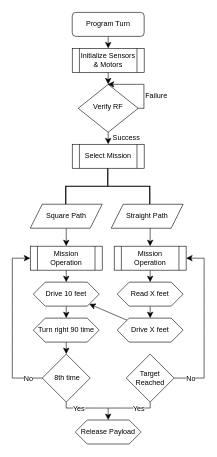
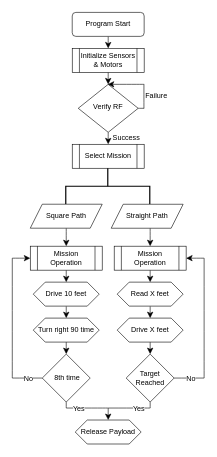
  <mxCell id="0" />
  <mxCell id="1" parent="0" />
  <mxCell id="2" style="edgeStyle=none;curved=1;rounded=0;orthogonalLoop=1;jettySize=auto;html=1;entryX=0.5;entryY=0;entryDx=0;entryDy=0;fontSize=12;startSize=8;endSize=8;" parent="1" source="3" target="9" edge="1"><mxGeometry relative="1" as="geometry" /></mxCell>
- <mxCell id="3" value="Program Turn" style="rounded=1;whiteSpace=wrap;html=1;fontSize=12;glass=0;strokeWidth=1;shadow=0;" parent="1" vertex="1"><mxGeometry x="120" y="20" width="120" height="40" as="geometry" /></mxCell>
+ <mxCell id="3" value="Program Start" style="rounded=1;whiteSpace=wrap;html=1;fontSize=12;glass=0;strokeWidth=1;shadow=0;" parent="1" vertex="1"><mxGeometry x="120" y="20" width="120" height="40" as="geometry" /></mxCell>
  <mxCell id="4" style="edgeStyle=none;curved=1;rounded=0;orthogonalLoop=1;jettySize=auto;html=1;entryX=0.5;entryY=0;entryDx=0;entryDy=0;fontSize=12;startSize=8;endSize=8;" edge="1" parent="1" source="6" target="10"><mxGeometry relative="1" as="geometry" /></mxCell>
  <mxCell id="5" value="Success" style="edgeLabel;html=1;align=center;verticalAlign=middle;resizable=0;points=[];fontSize=12;" vertex="1" connectable="0" parent="4"><mxGeometry x="-0.245" y="1" relative="1" as="geometry"><mxPoint x="28" as="offset" /></mxGeometry></mxCell>
  <mxCell id="6" value="Verify RF" style="rhombus;whiteSpace=wrap;html=1;shadow=0;fontFamily=Helvetica;fontSize=12;align=center;strokeWidth=1;spacing=6;spacingTop=-4;" parent="1" vertex="1"><mxGeometry x="130" y="140" width="100" height="80" as="geometry" /></mxCell>
  <mxCell id="7" style="edgeStyle=none;curved=1;rounded=0;orthogonalLoop=1;jettySize=auto;html=1;entryX=0.5;entryY=0;entryDx=0;entryDy=0;fontSize=12;startSize=8;endSize=8;" edge="1" parent="1" target="18"><mxGeometry relative="1" as="geometry"><mxPoint x="110" y="380" as="sourcePoint" /></mxGeometry></mxCell>
  <mxCell id="8" style="edgeStyle=none;curved=1;rounded=0;orthogonalLoop=1;jettySize=auto;html=1;fontSize=12;startSize=8;endSize=8;" parent="1" source="9" target="6" edge="1"><mxGeometry relative="1" as="geometry" /></mxCell>
  <mxCell id="9" value="Initialize Sensors &amp;amp; Motors" style="shape=process;whiteSpace=wrap;html=1;backgroundOutline=1;" parent="1" vertex="1"><mxGeometry x="120" y="80" width="120" height="40" as="geometry" /></mxCell>
  <mxCell id="10" value="Select Mission" style="shape=process;whiteSpace=wrap;html=1;backgroundOutline=1;" vertex="1" parent="1"><mxGeometry x="120" y="240" width="120" height="40" as="geometry" /></mxCell>
  <mxCell id="11" value="" style="strokeWidth=2;html=1;shape=mxgraph.flowchart.annotation_2;align=left;labelPosition=right;pointerEvents=1;rotation=90;" vertex="1" parent="1"><mxGeometry x="149.3" y="239.93" width="60" height="140.15" as="geometry" /></mxCell>
  <mxCell id="12" style="edgeStyle=none;curved=1;rounded=0;orthogonalLoop=1;jettySize=auto;html=1;entryX=0.5;entryY=0;entryDx=0;entryDy=0;fontSize=12;startSize=8;endSize=8;" edge="1" parent="1" target="30"><mxGeometry relative="1" as="geometry"><mxPoint x="250" y="380" as="sourcePoint" /></mxGeometry></mxCell>
  <mxCell id="13" value="" style="endArrow=classic;html=1;rounded=0;fontSize=12;startSize=8;endSize=8;curved=1;" edge="1" parent="1"><mxGeometry width="50" height="50" relative="1" as="geometry"><mxPoint x="240" y="140" as="sourcePoint" /><mxPoint x="179.3" y="140" as="targetPoint" /></mxGeometry></mxCell>
  <mxCell id="14" value="" style="endArrow=none;html=1;rounded=0;fontSize=12;startSize=8;endSize=8;curved=1;exitX=1;exitY=0.5;exitDx=0;exitDy=0;" edge="1" parent="1"><mxGeometry width="50" height="50" relative="1" as="geometry"><mxPoint x="239.61" y="180" as="sourcePoint" /><mxPoint x="239.61" y="140" as="targetPoint" /></mxGeometry></mxCell>
  <mxCell id="15" value="Failure" style="edgeLabel;html=1;align=center;verticalAlign=middle;resizable=0;points=[];fontSize=12;" vertex="1" connectable="0" parent="14"><mxGeometry x="0.113" relative="1" as="geometry"><mxPoint x="20" as="offset" /></mxGeometry></mxCell>
  <mxCell id="16" value="" style="endArrow=none;html=1;rounded=0;fontSize=12;startSize=8;endSize=8;curved=1;exitX=1;exitY=0.5;exitDx=0;exitDy=0;" edge="1" parent="1" source="6"><mxGeometry width="50" height="50" relative="1" as="geometry"><mxPoint x="190" y="190" as="sourcePoint" /><mxPoint x="240" y="180" as="targetPoint" /></mxGeometry></mxCell>
  <mxCell id="17" style="edgeStyle=none;curved=1;rounded=0;orthogonalLoop=1;jettySize=auto;html=1;entryX=0.5;entryY=0;entryDx=0;entryDy=0;fontSize=12;startSize=8;endSize=8;" edge="1" parent="1" source="18" target="20"><mxGeometry relative="1" as="geometry" /></mxCell>
  <mxCell id="18" value="Mission Operation" style="shape=process;whiteSpace=wrap;html=1;backgroundOutline=1;" vertex="1" parent="1"><mxGeometry x="50" y="410" width="120" height="40" as="geometry" /></mxCell>
  <mxCell id="19" style="edgeStyle=none;curved=1;rounded=0;orthogonalLoop=1;jettySize=auto;html=1;entryX=0.5;entryY=0;entryDx=0;entryDy=0;fontSize=12;startSize=8;endSize=8;" edge="1" parent="1" source="20" target="22"><mxGeometry relative="1" as="geometry" /></mxCell>
  <mxCell id="20" value="Drive 10 feet" style="shape=hexagon;perimeter=hexagonPerimeter2;whiteSpace=wrap;html=1;fixedSize=1;" vertex="1" parent="1"><mxGeometry x="55" y="470" width="110" height="40" as="geometry" /></mxCell>
  <mxCell id="21" style="edgeStyle=none;curved=1;rounded=0;orthogonalLoop=1;jettySize=auto;html=1;entryX=0.5;entryY=0;entryDx=0;entryDy=0;fontSize=12;startSize=8;endSize=8;" edge="1" parent="1" source="22" target="23"><mxGeometry relative="1" as="geometry" /></mxCell>
  <mxCell id="22" value="Turn right 90 time" style="shape=hexagon;perimeter=hexagonPerimeter2;whiteSpace=wrap;html=1;fixedSize=1;" vertex="1" parent="1"><mxGeometry x="55" y="530" width="110" height="40" as="geometry" /></mxCell>
  <mxCell id="23" value="&amp;nbsp;8th time" style="rhombus;whiteSpace=wrap;html=1;" vertex="1" parent="1"><mxGeometry x="70" y="590" width="80" height="80" as="geometry" /></mxCell>
  <mxCell id="24" value="" style="endArrow=classic;html=1;rounded=0;fontSize=12;startSize=8;endSize=8;curved=1;" edge="1" parent="1"><mxGeometry width="50" height="50" relative="1" as="geometry"><mxPoint x="20" y="430" as="sourcePoint" /><mxPoint x="50" y="430" as="targetPoint" /></mxGeometry></mxCell>
  <mxCell id="25" value="" style="endArrow=none;html=1;rounded=0;fontSize=12;startSize=8;endSize=8;curved=1;" edge="1" parent="1"><mxGeometry width="50" height="50" relative="1" as="geometry"><mxPoint x="20" y="630" as="sourcePoint" /><mxPoint x="20" y="430" as="targetPoint" /></mxGeometry></mxCell>
  <mxCell id="26" value="" style="endArrow=none;html=1;rounded=0;fontSize=12;startSize=8;endSize=8;curved=1;entryX=0;entryY=0.5;entryDx=0;entryDy=0;" edge="1" parent="1" target="23"><mxGeometry width="50" height="50" relative="1" as="geometry"><mxPoint x="20" y="630" as="sourcePoint" /><mxPoint x="100" y="600" as="targetPoint" /></mxGeometry></mxCell>
  <mxCell id="27" value="No" style="edgeLabel;html=1;align=center;verticalAlign=middle;resizable=0;points=[];fontSize=12;" vertex="1" connectable="0" parent="26"><mxGeometry x="0.022" relative="1" as="geometry"><mxPoint as="offset" /></mxGeometry></mxCell>
  <mxCell id="28" value="Release Payload" style="shape=hexagon;perimeter=hexagonPerimeter2;whiteSpace=wrap;html=1;fixedSize=1;" vertex="1" parent="1"><mxGeometry x="125" y="700" width="110" height="40" as="geometry" /></mxCell>
  <mxCell id="29" style="edgeStyle=none;curved=1;rounded=0;orthogonalLoop=1;jettySize=auto;html=1;entryX=0.5;entryY=0;entryDx=0;entryDy=0;fontSize=12;startSize=8;endSize=8;" edge="1" parent="1" source="30" target="39"><mxGeometry relative="1" as="geometry" /></mxCell>
  <mxCell id="30" value="Mission Operation" style="shape=process;whiteSpace=wrap;html=1;backgroundOutline=1;" vertex="1" parent="1"><mxGeometry x="190" y="410" width="120" height="40" as="geometry" /></mxCell>
- <mxCell id="31" style="edgeStyle=none;curved=1;rounded=0;orthogonalLoop=1;jettySize=auto;html=1;fontSize=12;startSize=8;endSize=8;" edge="1" parent="1" source="32" target="20"><mxGeometry relative="1" as="geometry"><mxPoint x="250" y="580" as="targetPoint" /></mxGeometry></mxCell>
+ <mxCell id="31" style="edgeStyle=none;curved=1;rounded=0;orthogonalLoop=1;jettySize=auto;html=1;fontSize=12;startSize=8;endSize=8;entryX=0.5;entryY=0;entryDx=0;entryDy=0;" edge="1" parent="1" source="32" target="33"><mxGeometry relative="1" as="geometry"><mxPoint x="250" y="580" as="targetPoint" /></mxGeometry></mxCell>
  <mxCell id="32" value="Drive X feet" style="shape=hexagon;perimeter=hexagonPerimeter2;whiteSpace=wrap;html=1;fixedSize=1;" vertex="1" parent="1"><mxGeometry x="195" y="530" width="110" height="40" as="geometry" /></mxCell>
  <mxCell id="33" value="Target Reached" style="rhombus;whiteSpace=wrap;html=1;" vertex="1" parent="1"><mxGeometry x="210" y="590" width="80" height="80" as="geometry" /></mxCell>
  <mxCell id="34" value="" style="endArrow=classic;html=1;rounded=0;fontSize=12;startSize=8;endSize=8;curved=1;entryX=1;entryY=0.5;entryDx=0;entryDy=0;" edge="1" parent="1" target="30"><mxGeometry width="50" height="50" relative="1" as="geometry"><mxPoint x="340" y="430" as="sourcePoint" /><mxPoint x="340" y="430" as="targetPoint" /></mxGeometry></mxCell>
  <mxCell id="35" value="" style="endArrow=none;html=1;rounded=0;fontSize=12;startSize=8;endSize=8;curved=1;" edge="1" parent="1"><mxGeometry width="50" height="50" relative="1" as="geometry"><mxPoint x="340" y="630" as="sourcePoint" /><mxPoint x="340" y="430" as="targetPoint" /></mxGeometry></mxCell>
  <mxCell id="36" value="" style="endArrow=none;html=1;rounded=0;fontSize=12;startSize=8;endSize=8;curved=1;exitX=1;exitY=0.5;exitDx=0;exitDy=0;" edge="1" parent="1" source="33"><mxGeometry width="50" height="50" relative="1" as="geometry"><mxPoint x="310" y="620" as="sourcePoint" /><mxPoint x="340" y="630" as="targetPoint" /></mxGeometry></mxCell>
  <mxCell id="37" value="No" style="edgeLabel;html=1;align=center;verticalAlign=middle;resizable=0;points=[];fontSize=12;" vertex="1" connectable="0" parent="36"><mxGeometry x="0.071" relative="1" as="geometry"><mxPoint as="offset" /></mxGeometry></mxCell>
  <mxCell id="38" style="edgeStyle=none;curved=1;rounded=0;orthogonalLoop=1;jettySize=auto;html=1;entryX=0.5;entryY=0;entryDx=0;entryDy=0;fontSize=12;startSize=8;endSize=8;" edge="1" parent="1" source="39" target="32"><mxGeometry relative="1" as="geometry" /></mxCell>
  <mxCell id="39" value="Read X feet" style="shape=hexagon;perimeter=hexagonPerimeter2;whiteSpace=wrap;html=1;fixedSize=1;" vertex="1" parent="1"><mxGeometry x="195" y="470" width="110" height="40" as="geometry" /></mxCell>
  <mxCell id="40" value="" style="endArrow=classic;html=1;rounded=0;fontSize=12;startSize=8;endSize=8;curved=1;entryX=0.5;entryY=0;entryDx=0;entryDy=0;" edge="1" parent="1" target="28"><mxGeometry width="50" height="50" relative="1" as="geometry"><mxPoint x="180" y="680" as="sourcePoint" /><mxPoint x="230" y="700" as="targetPoint" /></mxGeometry></mxCell>
  <mxCell id="41" value="" style="endArrow=none;html=1;rounded=0;fontSize=12;startSize=8;endSize=8;curved=1;entryX=0.5;entryY=1;entryDx=0;entryDy=0;" edge="1" parent="1" target="23"><mxGeometry width="50" height="50" relative="1" as="geometry"><mxPoint x="110" y="680" as="sourcePoint" /><mxPoint x="230" y="700" as="targetPoint" /></mxGeometry></mxCell>
  <mxCell id="42" value="" style="endArrow=none;html=1;rounded=0;fontSize=12;startSize=8;endSize=8;curved=1;" edge="1" parent="1"><mxGeometry width="50" height="50" relative="1" as="geometry"><mxPoint x="250" y="680" as="sourcePoint" /><mxPoint x="250" y="670" as="targetPoint" /></mxGeometry></mxCell>
  <mxCell id="43" value="" style="endArrow=none;html=1;rounded=0;fontSize=12;startSize=8;endSize=8;curved=1;" edge="1" parent="1"><mxGeometry width="50" height="50" relative="1" as="geometry"><mxPoint x="180" y="680" as="sourcePoint" /><mxPoint x="110" y="680" as="targetPoint" /></mxGeometry></mxCell>
  <mxCell id="44" value="Yes" style="edgeLabel;html=1;align=center;verticalAlign=middle;resizable=0;points=[];fontSize=12;" vertex="1" connectable="0" parent="43"><mxGeometry x="0.224" y="1" relative="1" as="geometry"><mxPoint x="-7" as="offset" /></mxGeometry></mxCell>
  <mxCell id="45" value="" style="endArrow=none;html=1;rounded=0;fontSize=12;startSize=8;endSize=8;curved=1;" edge="1" parent="1"><mxGeometry width="50" height="50" relative="1" as="geometry"><mxPoint x="250" y="680" as="sourcePoint" /><mxPoint x="180" y="680" as="targetPoint" /></mxGeometry></mxCell>
  <mxCell id="46" value="Yes" style="edgeLabel;html=1;align=center;verticalAlign=middle;resizable=0;points=[];fontSize=12;" vertex="1" connectable="0" parent="45"><mxGeometry x="-0.297" relative="1" as="geometry"><mxPoint x="5" as="offset" /></mxGeometry></mxCell>
  <mxCell id="47" value="Square Path" style="shape=parallelogram;perimeter=parallelogramPerimeter;whiteSpace=wrap;html=1;fixedSize=1;" vertex="1" parent="1"><mxGeometry x="50" y="340" width="120" height="40" as="geometry" /></mxCell>
  <mxCell id="48" value="Straight Path" style="shape=parallelogram;perimeter=parallelogramPerimeter;whiteSpace=wrap;html=1;fixedSize=1;" vertex="1" parent="1"><mxGeometry x="185" y="340.08" width="120" height="40" as="geometry" /></mxCell>
